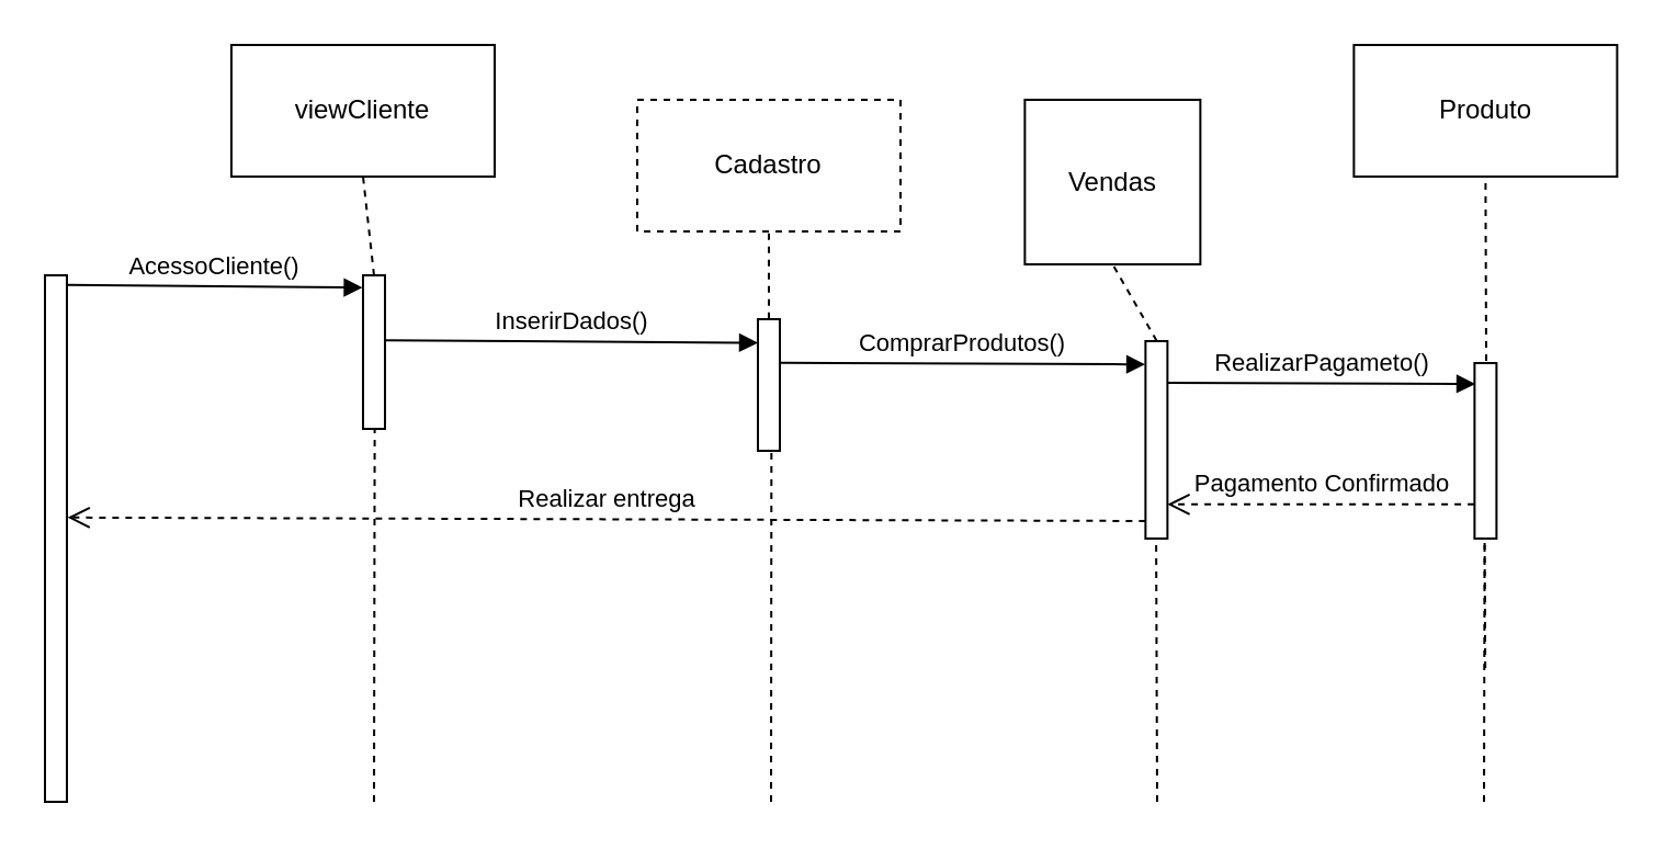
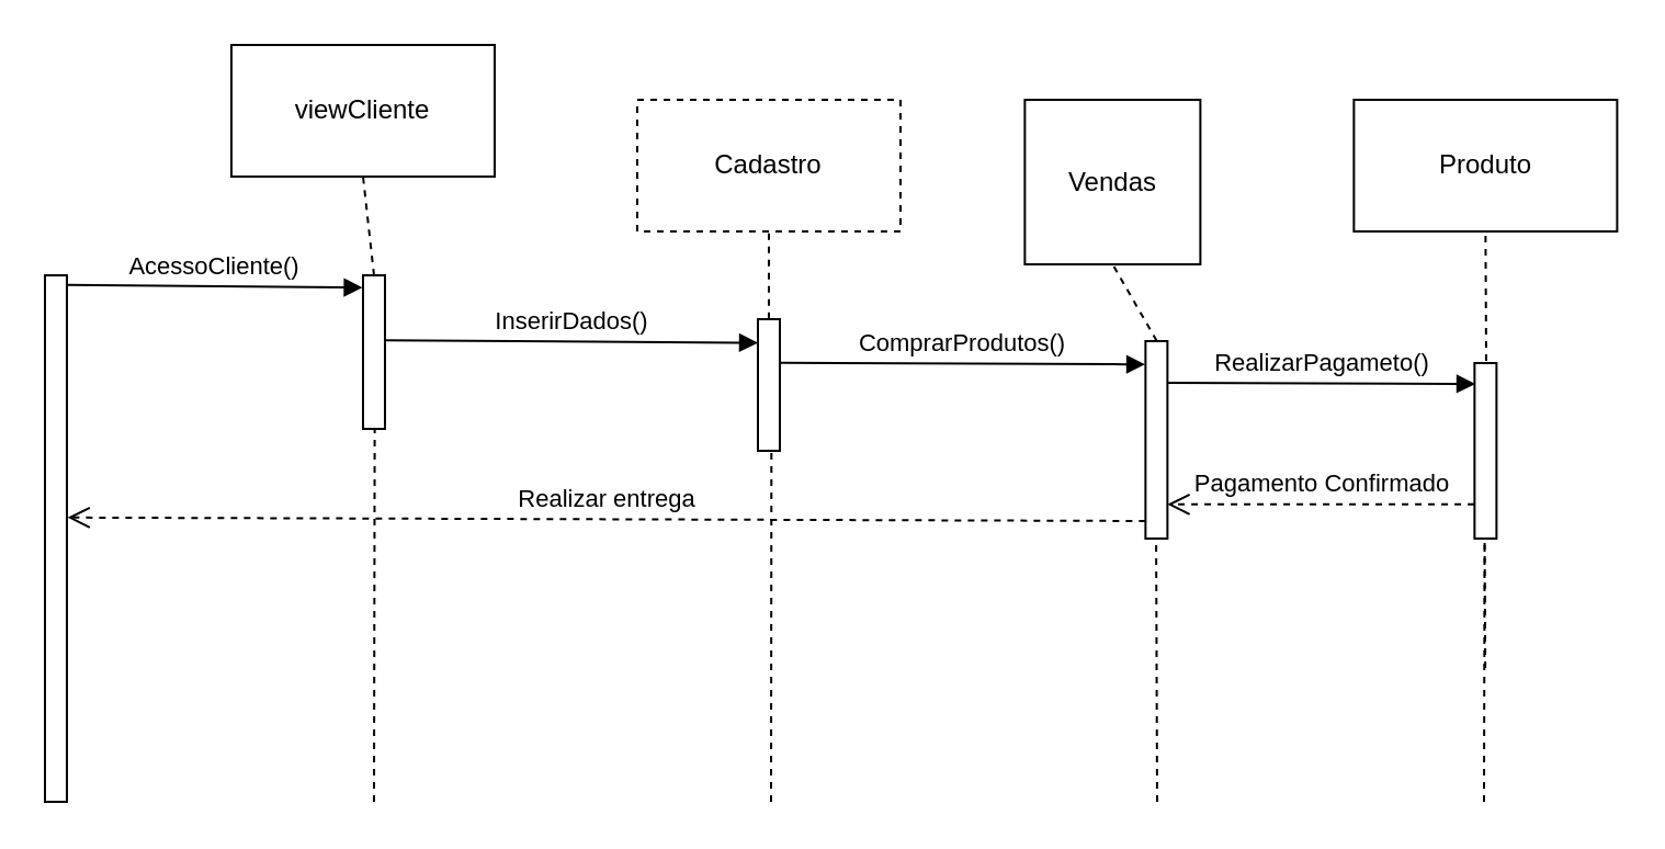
  <mxCell id="0" />
  <mxCell id="1" parent="0" />
  <mxCell id="2" value="" style="endArrow=none;dashed=1;html=1;entryX=0.531;entryY=0.997;entryDx=0;entryDy=0;entryPerimeter=0;" parent="1" target="8" edge="1"><mxGeometry width="50" height="50" relative="1" as="geometry"><mxPoint x="170" y="365" as="sourcePoint" /><mxPoint x="240" y="115" as="targetPoint" /></mxGeometry></mxCell>
  <mxCell id="3" value="viewCliente" style="rounded=0;whiteSpace=wrap;html=1;" parent="1" vertex="1"><mxGeometry x="105" y="20" width="120" height="60" as="geometry" /></mxCell>
  <mxCell id="4" value="" style="html=1;points=[];perimeter=orthogonalPerimeter;" parent="1" vertex="1"><mxGeometry x="20" y="125" width="10" height="240" as="geometry" /></mxCell>
  <mxCell id="5" value="Vendas" style="rounded=0;whiteSpace=wrap;html=1;" parent="1" vertex="1"><mxGeometry x="466.69" y="45" width="80" height="75" as="geometry" /></mxCell>
- <mxCell id="6" value="Produto" style="rounded=0;whiteSpace=wrap;html=1;" parent="1" vertex="1"><mxGeometry x="616.69" y="20" width="120" height="60" as="geometry" /></mxCell>
+ <mxCell id="6" value="Produto" style="rounded=0;whiteSpace=wrap;html=1;" parent="1" vertex="1"><mxGeometry x="616.69" y="45" width="120" height="60" as="geometry" /></mxCell>
  <mxCell id="7" value="" style="endArrow=none;dashed=1;html=1;entryX=0.5;entryY=1;entryDx=0;entryDy=0;" parent="1" target="3" edge="1"><mxGeometry width="50" height="50" relative="1" as="geometry"><mxPoint x="170" y="125" as="sourcePoint" /><mxPoint x="310" y="215" as="targetPoint" /></mxGeometry></mxCell>
  <mxCell id="8" value="" style="html=1;points=[];perimeter=orthogonalPerimeter;" parent="1" vertex="1"><mxGeometry x="165" y="125" width="10" height="70" as="geometry" /></mxCell>
  <mxCell id="9" value="AcessoCliente()" style="html=1;verticalAlign=bottom;endArrow=block;exitX=0.98;exitY=0.018;exitDx=0;exitDy=0;exitPerimeter=0;entryX=-0.021;entryY=0.08;entryDx=0;entryDy=0;entryPerimeter=0;" parent="1" source="4" target="8" edge="1"><mxGeometry width="80" relative="1" as="geometry"><mxPoint x="320" y="245" as="sourcePoint" /><mxPoint x="150" y="145" as="targetPoint" /></mxGeometry></mxCell>
  <mxCell id="10" value="" style="endArrow=none;dashed=1;html=1;entryX=0.5;entryY=1;entryDx=0;entryDy=0;exitX=0.509;exitY=-0.002;exitDx=0;exitDy=0;exitPerimeter=0;" parent="1" source="11" target="5" edge="1"><mxGeometry width="50" height="50" relative="1" as="geometry"><mxPoint x="526.69" y="135" as="sourcePoint" /><mxPoint x="256.69" y="115" as="targetPoint" /></mxGeometry></mxCell>
  <mxCell id="11" value="" style="html=1;points=[];perimeter=orthogonalPerimeter;" parent="1" vertex="1"><mxGeometry x="521.69" y="155" width="10" height="90" as="geometry" /></mxCell>
  <mxCell id="12" value="ComprarProdutos()" style="html=1;verticalAlign=bottom;endArrow=block;exitX=1.014;exitY=0.331;exitDx=0;exitDy=0;exitPerimeter=0;entryX=-0.016;entryY=0.118;entryDx=0;entryDy=0;entryPerimeter=0;" parent="1" source="19" target="11" edge="1"><mxGeometry width="80" relative="1" as="geometry"><mxPoint x="381.69" y="164.02" as="sourcePoint" /><mxPoint x="536.69" y="164" as="targetPoint" /></mxGeometry></mxCell>
  <mxCell id="13" value="" style="endArrow=none;dashed=1;html=1;entryX=0.5;entryY=1;entryDx=0;entryDy=0;exitX=0.531;exitY=-0.012;exitDx=0;exitDy=0;exitPerimeter=0;" parent="1" source="14" target="6" edge="1"><mxGeometry width="50" height="50" relative="1" as="geometry"><mxPoint x="676.69" y="145" as="sourcePoint" /><mxPoint x="556.69" y="195" as="targetPoint" /></mxGeometry></mxCell>
  <mxCell id="14" value="" style="html=1;points=[];perimeter=orthogonalPerimeter;" parent="1" vertex="1"><mxGeometry x="671.69" y="165" width="10" height="80" as="geometry" /></mxCell>
  <mxCell id="15" value="RealizarPagameto()" style="html=1;verticalAlign=bottom;endArrow=block;exitX=1;exitY=0.022;exitDx=0;exitDy=0;exitPerimeter=0;entryX=0.033;entryY=0.119;entryDx=0;entryDy=0;entryPerimeter=0;" parent="1" target="14" edge="1"><mxGeometry width="80" relative="1" as="geometry"><mxPoint x="531.69" y="174.02" as="sourcePoint" /><mxPoint x="671.53" y="174.44" as="targetPoint" /></mxGeometry></mxCell>
  <mxCell id="16" value="Pagamento Confirmado" style="html=1;verticalAlign=bottom;endArrow=open;dashed=1;endSize=8;exitX=-0.014;exitY=0.805;exitDx=0;exitDy=0;exitPerimeter=0;" parent="1" source="14" target="11" edge="1"><mxGeometry relative="1" as="geometry"><mxPoint x="716.69" y="135" as="sourcePoint" /><mxPoint x="636.69" y="135" as="targetPoint" /></mxGeometry></mxCell>
  <mxCell id="17" value="Realizar entrega" style="html=1;verticalAlign=bottom;endArrow=open;dashed=1;endSize=8;entryX=1.033;entryY=0.46;entryDx=0;entryDy=0;entryPerimeter=0;exitX=0;exitY=0.911;exitDx=0;exitDy=0;exitPerimeter=0;" parent="1" source="11" target="4" edge="1"><mxGeometry relative="1" as="geometry"><mxPoint x="496.69" y="245" as="sourcePoint" /><mxPoint x="237" y="234.76" as="targetPoint" /></mxGeometry></mxCell>
  <mxCell id="18" value="Cadastro" style="rounded=0;whiteSpace=wrap;html=1;dashed=1;" parent="1" vertex="1"><mxGeometry x="290" y="45" width="120" height="60" as="geometry" /></mxCell>
  <mxCell id="19" value="" style="html=1;points=[];perimeter=orthogonalPerimeter;" parent="1" vertex="1"><mxGeometry x="345" y="145" width="10" height="60" as="geometry" /></mxCell>
  <mxCell id="20" value="" style="endArrow=none;dashed=1;html=1;entryX=0.5;entryY=1;entryDx=0;entryDy=0;exitX=0.5;exitY=-0.002;exitDx=0;exitDy=0;exitPerimeter=0;" parent="1" source="19" target="18" edge="1"><mxGeometry width="50" height="50" relative="1" as="geometry"><mxPoint x="536.78" y="164.82" as="sourcePoint" /><mxPoint x="536.69" y="115" as="targetPoint" /></mxGeometry></mxCell>
  <mxCell id="21" value="InserirDados()" style="html=1;verticalAlign=bottom;endArrow=block;exitX=1;exitY=0.423;exitDx=0;exitDy=0;exitPerimeter=0;entryX=-0.016;entryY=0.118;entryDx=0;entryDy=0;entryPerimeter=0;" parent="1" source="8" edge="1"><mxGeometry width="80" relative="1" as="geometry"><mxPoint x="178.61" y="155" as="sourcePoint" /><mxPoint x="345" y="155.76" as="targetPoint" /></mxGeometry></mxCell>
  <mxCell id="22" value="" style="endArrow=none;dashed=1;html=1;entryX=0.617;entryY=1.006;entryDx=0;entryDy=0;entryPerimeter=0;" parent="1" target="19" edge="1"><mxGeometry width="50" height="50" relative="1" as="geometry"><mxPoint x="351" y="365" as="sourcePoint" /><mxPoint x="360" y="115" as="targetPoint" /></mxGeometry></mxCell>
  <mxCell id="23" value="" style="endArrow=none;dashed=1;html=1;entryX=0.5;entryY=1;entryDx=0;entryDy=0;exitX=0.531;exitY=-0.012;exitDx=0;exitDy=0;exitPerimeter=0;" parent="1" edge="1"><mxGeometry width="50" height="50" relative="1" as="geometry"><mxPoint x="676.58" y="304.04" as="sourcePoint" /><mxPoint x="676.27" y="245" as="targetPoint" /></mxGeometry></mxCell>
  <mxCell id="24" value="" style="endArrow=none;dashed=1;html=1;entryX=0.5;entryY=1;entryDx=0;entryDy=0;" parent="1" edge="1"><mxGeometry width="50" height="50" relative="1" as="geometry"><mxPoint x="676" y="365" as="sourcePoint" /><mxPoint x="676.27" y="245" as="targetPoint" /></mxGeometry></mxCell>
  <mxCell id="25" value="" style="endArrow=none;dashed=1;html=1;entryX=0.5;entryY=1;entryDx=0;entryDy=0;" parent="1" edge="1"><mxGeometry width="50" height="50" relative="1" as="geometry"><mxPoint x="527" y="365" as="sourcePoint" /><mxPoint x="526.54" y="245" as="targetPoint" /></mxGeometry></mxCell>
